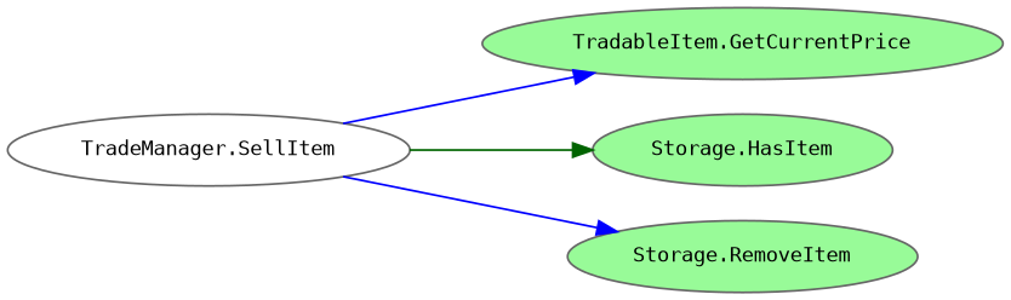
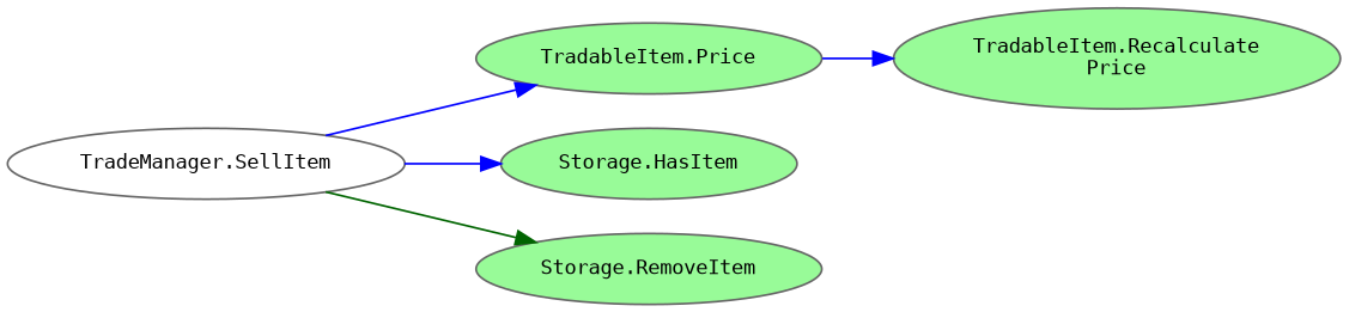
  digraph {
    rankdir=LR
    node [color=grey40 fillcolor=palegreen fontname=Consolas fontsize=10 margin=0.1 style=filled]
    edge [color=blue fontname=Helvetica fontsize=10 labelfontname=Helvetica labelfontsize=10 style=solid]
    n1 [color=gray40 fillcolor=white fontcolor=black height=0.2 label="TradeManager.SellItem" width=0.4]
-   n2 [height=0.2 label="TradableItem.GetCurrentPrice" width=0.4]
+   n2 [height=0.2 label="TradableItem.Price" width=0.4]
    n3 [height=0.2 label="Storage.HasItem" width=0.4]
    n4 [height=0.2 label="Storage.RemoveItem" width=0.4]
+   n5 [height=0.2 label="TradableItem.Recalculate\lPrice" width=0.4]
    n1 -> n2
-   n1 -> n3 [color=darkgreen]
-   n1 -> n4
+   n1 -> n3
+   n1 -> n4 [color=darkgreen]
+   n2 -> n5
  }
